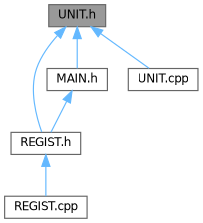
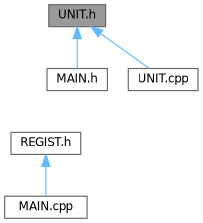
  digraph {
    node [color=grey40 fillcolor=white fontname=Helvetica fontsize=10 shape=box style=filled]
    edge [color=steelblue1 dir=back fontname=Helvetica fontsize=10 labelfontname=Helvetica labelfontsize=10 style=solid]
    n1 [color=gray40 fillcolor=grey60 fontcolor=black height=0.2 label="UNIT.h" width=0.4]
    n2 [height=0.2 label="REGIST.h" width=0.4]
    n3 [height=0.2 label="MAIN.h" width=0.4]
    n4 [height=0.2 label="UNIT.cpp" width=0.4]
-   n5 [height=0.2 label="REGIST.cpp" width=0.4]
-   n1 -> n2
+   n5 [height=0.2 label="MAIN.cpp" width=0.4]
    n1 -> n3
    n1 -> n4
    n2 -> n5
-   n3 -> n2
  }
